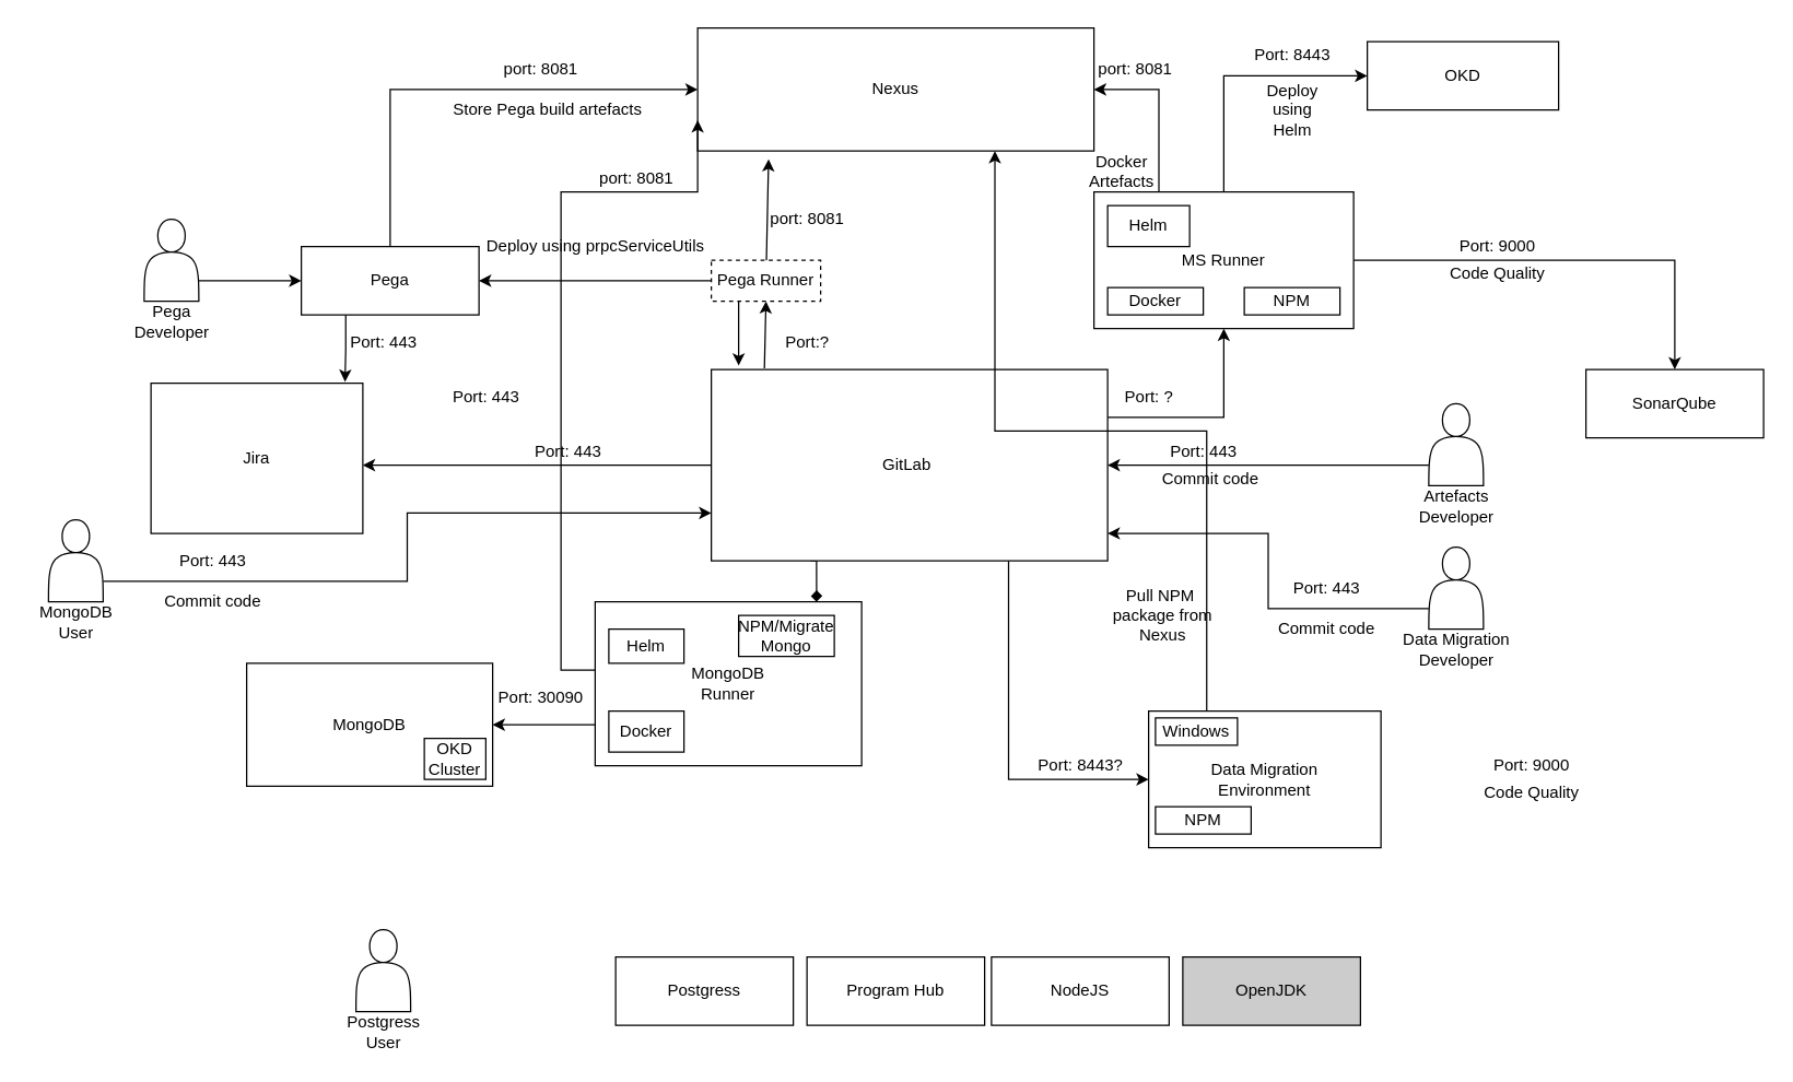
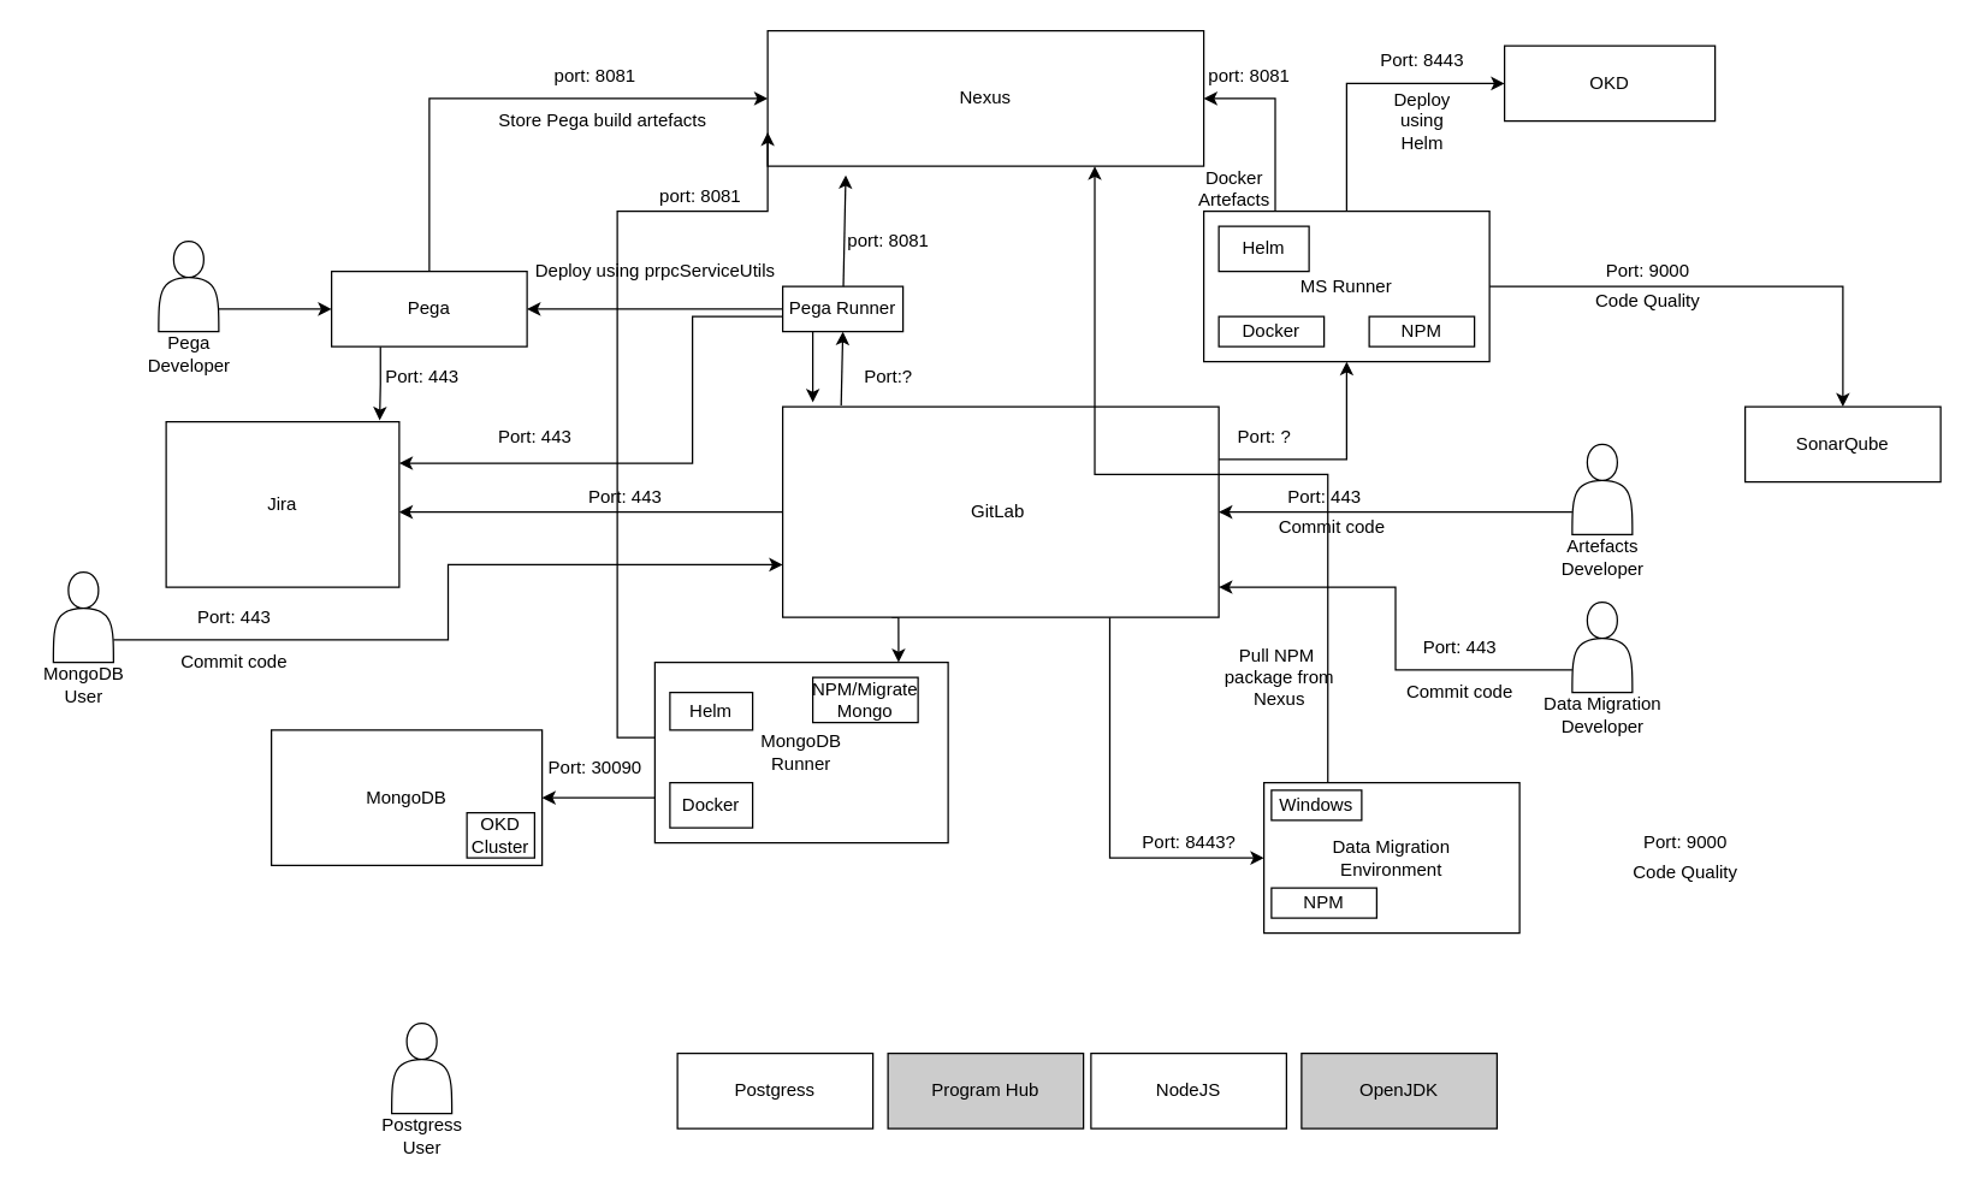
  <mxCell id="0" />
  <mxCell id="1" parent="0" />
  <mxCell id="2" style="edgeStyle=orthogonalEdgeStyle;rounded=0;orthogonalLoop=1;jettySize=auto;html=1;exitX=0.25;exitY=0;exitDx=0;exitDy=0;entryX=1;entryY=0.5;entryDx=0;entryDy=0;" parent="1" source="4" target="10" edge="1"><mxGeometry relative="1" as="geometry" /></mxCell>
  <mxCell id="3" style="edgeStyle=orthogonalEdgeStyle;rounded=0;orthogonalLoop=1;jettySize=auto;html=1;exitX=1;exitY=0.5;exitDx=0;exitDy=0;entryX=0.5;entryY=0;entryDx=0;entryDy=0;" parent="1" source="4" target="20" edge="1"><mxGeometry relative="1" as="geometry" /></mxCell>
  <mxCell id="4" value="MS Runner" style="rounded=0;whiteSpace=wrap;html=1;fillColor=#FFFFFF;" parent="1" vertex="1"><mxGeometry x="800" y="140" width="190" height="100" as="geometry" /></mxCell>
  <mxCell id="5" style="edgeStyle=orthogonalEdgeStyle;rounded=0;orthogonalLoop=1;jettySize=auto;html=1;exitX=0;exitY=0.5;exitDx=0;exitDy=0;" parent="1" source="9" edge="1"><mxGeometry relative="1" as="geometry"><mxPoint x="265" y="340" as="targetPoint" /></mxGeometry></mxCell>
  <mxCell id="6" style="edgeStyle=orthogonalEdgeStyle;rounded=0;orthogonalLoop=1;jettySize=auto;html=1;exitX=1;exitY=0.25;exitDx=0;exitDy=0;entryX=0.5;entryY=1;entryDx=0;entryDy=0;" parent="1" source="9" target="4" edge="1"><mxGeometry relative="1" as="geometry" /></mxCell>
  <mxCell id="7" style="edgeStyle=orthogonalEdgeStyle;rounded=0;orthogonalLoop=1;jettySize=auto;html=1;exitX=0.75;exitY=1;exitDx=0;exitDy=0;entryX=0;entryY=0.5;entryDx=0;entryDy=0;" parent="1" source="9" target="18" edge="1"><mxGeometry relative="1" as="geometry"><Array as="points"><mxPoint x="738" y="570" /></Array></mxGeometry></mxCell>
- <mxCell id="8" style="edgeStyle=orthogonalEdgeStyle;rounded=0;orthogonalLoop=1;jettySize=auto;html=1;exitX=0.25;exitY=1;exitDx=0;exitDy=0;entryX=0.831;entryY=0;entryDx=0;entryDy=0;entryPerimeter=0;endArrow=diamond;" edge="1" parent="1" source="9" target="72"><mxGeometry relative="1" as="geometry" /></mxCell>
+ <mxCell id="8" style="edgeStyle=orthogonalEdgeStyle;rounded=0;orthogonalLoop=1;jettySize=auto;html=1;exitX=0.25;exitY=1;exitDx=0;exitDy=0;entryX=0.831;entryY=0;entryDx=0;entryDy=0;entryPerimeter=0;" edge="1" parent="1" source="9" target="72"><mxGeometry relative="1" as="geometry" /></mxCell>
  <mxCell id="9" value="GitLab&amp;nbsp;" style="rounded=0;whiteSpace=wrap;html=1;" parent="1" vertex="1"><mxGeometry x="520" y="270" width="290" height="140" as="geometry" /></mxCell>
  <mxCell id="10" value="Nexus" style="rounded=0;whiteSpace=wrap;html=1;" parent="1" vertex="1"><mxGeometry x="510" y="20" width="290" height="90" as="geometry" /></mxCell>
  <mxCell id="11" value="" style="shape=actor;whiteSpace=wrap;html=1;" parent="1" vertex="1"><mxGeometry x="1045" y="295" width="40" height="60" as="geometry" /></mxCell>
  <mxCell id="12" value="Artefacts &lt;br&gt;Developer" style="text;html=1;align=center;verticalAlign=middle;resizable=0;points=[];autosize=1;" parent="1" vertex="1"><mxGeometry x="1020" y="355" width="90" height="30" as="geometry" /></mxCell>
  <mxCell id="13" style="edgeStyle=orthogonalEdgeStyle;rounded=0;orthogonalLoop=1;jettySize=auto;html=1;entryX=0;entryY=0.75;entryDx=0;entryDy=0;" edge="1" parent="1" source="72" target="10"><mxGeometry relative="1" as="geometry"><Array as="points"><mxPoint x="410" y="490" /><mxPoint x="410" y="140" /><mxPoint x="510" y="140" /></Array></mxGeometry></mxCell>
  <mxCell id="14" value="MongoDB" style="rounded=0;whiteSpace=wrap;html=1;" parent="1" vertex="1"><mxGeometry x="180" y="485" width="180" height="90" as="geometry" /></mxCell>
  <mxCell id="15" value="Postgress" style="rounded=0;whiteSpace=wrap;html=1;" parent="1" vertex="1"><mxGeometry x="450" y="700" width="130" height="50" as="geometry" /></mxCell>
- <mxCell id="16" value="Program Hub" style="rounded=0;whiteSpace=wrap;html=1;" parent="1" vertex="1"><mxGeometry x="590" y="700" width="130" height="50" as="geometry" /></mxCell>
+ <mxCell id="16" value="Program Hub" style="rounded=0;whiteSpace=wrap;html=1;fillColor=#cccccc;" parent="1" vertex="1"><mxGeometry x="590" y="700" width="130" height="50" as="geometry" /></mxCell>
  <mxCell id="17" style="edgeStyle=orthogonalEdgeStyle;rounded=0;orthogonalLoop=1;jettySize=auto;html=1;exitX=0.25;exitY=0;exitDx=0;exitDy=0;entryX=0.75;entryY=1;entryDx=0;entryDy=0;" edge="1" parent="1" source="18" target="10"><mxGeometry relative="1" as="geometry"><mxPoint x="730" y="120" as="targetPoint" /></mxGeometry></mxCell>
  <mxCell id="18" value="Data Migration &lt;br&gt;Environment" style="rounded=0;whiteSpace=wrap;html=1;" parent="1" vertex="1"><mxGeometry x="840" y="520" width="170" height="100" as="geometry" /></mxCell>
  <mxCell id="19" value="OKD" style="rounded=0;whiteSpace=wrap;html=1;" parent="1" vertex="1"><mxGeometry x="1000" y="30" width="140" height="50" as="geometry" /></mxCell>
  <mxCell id="20" value="SonarQube" style="rounded=0;whiteSpace=wrap;html=1;" parent="1" vertex="1"><mxGeometry x="1160" y="270" width="130" height="50" as="geometry" /></mxCell>
  <mxCell id="21" value="NPM" style="rounded=0;whiteSpace=wrap;html=1;" parent="1" vertex="1"><mxGeometry x="910" y="210" width="70" height="20" as="geometry" /></mxCell>
  <mxCell id="22" value="Helm" style="rounded=0;whiteSpace=wrap;html=1;" parent="1" vertex="1"><mxGeometry x="810" y="150" width="60" height="30" as="geometry" /></mxCell>
  <mxCell id="23" value="OpenJDK" style="rounded=0;whiteSpace=wrap;html=1;fillColor=#CCCCCC;" parent="1" vertex="1"><mxGeometry x="865" y="700" width="130" height="50" as="geometry" /></mxCell>
  <mxCell id="24" value="NodeJS" style="rounded=0;whiteSpace=wrap;html=1;" parent="1" vertex="1"><mxGeometry x="725" y="700" width="130" height="50" as="geometry" /></mxCell>
  <mxCell id="25" style="edgeStyle=orthogonalEdgeStyle;rounded=0;orthogonalLoop=1;jettySize=auto;html=1;exitX=0;exitY=0.75;exitDx=0;exitDy=0;entryX=1;entryY=0.857;entryDx=0;entryDy=0;entryPerimeter=0;" parent="1" source="26" target="9" edge="1"><mxGeometry relative="1" as="geometry" /></mxCell>
  <mxCell id="26" value="" style="shape=actor;whiteSpace=wrap;html=1;" parent="1" vertex="1"><mxGeometry x="1045" y="400" width="40" height="60" as="geometry" /></mxCell>
  <mxCell id="27" value="Data Migration&lt;br&gt;Developer" style="text;html=1;align=center;verticalAlign=middle;resizable=0;points=[];autosize=1;" parent="1" vertex="1"><mxGeometry x="1020" y="460" width="90" height="30" as="geometry" /></mxCell>
  <mxCell id="28" style="edgeStyle=orthogonalEdgeStyle;rounded=0;orthogonalLoop=1;jettySize=auto;html=1;exitX=0.5;exitY=0;exitDx=0;exitDy=0;entryX=0;entryY=0.5;entryDx=0;entryDy=0;" parent="1" source="30" target="10" edge="1"><mxGeometry relative="1" as="geometry" /></mxCell>
  <mxCell id="29" style="edgeStyle=orthogonalEdgeStyle;rounded=0;orthogonalLoop=1;jettySize=auto;html=1;exitX=0.25;exitY=1;exitDx=0;exitDy=0;entryX=0.916;entryY=-0.009;entryDx=0;entryDy=0;entryPerimeter=0;" edge="1" parent="1" source="30" target="34"><mxGeometry relative="1" as="geometry" /></mxCell>
  <mxCell id="30" value="Pega" style="rounded=0;whiteSpace=wrap;html=1;" parent="1" vertex="1"><mxGeometry x="220" y="180" width="130" height="50" as="geometry" /></mxCell>
  <mxCell id="31" style="edgeStyle=orthogonalEdgeStyle;rounded=0;orthogonalLoop=1;jettySize=auto;html=1;exitX=1;exitY=0.75;exitDx=0;exitDy=0;entryX=0;entryY=0.5;entryDx=0;entryDy=0;" edge="1" parent="1" source="32" target="30"><mxGeometry relative="1" as="geometry" /></mxCell>
  <mxCell id="32" value="" style="shape=actor;whiteSpace=wrap;html=1;" parent="1" vertex="1"><mxGeometry x="105" y="160" width="40" height="60" as="geometry" /></mxCell>
  <mxCell id="33" value="Pega &lt;br&gt;Developer" style="text;html=1;align=center;verticalAlign=middle;resizable=0;points=[];autosize=1;" parent="1" vertex="1"><mxGeometry x="90" y="220" width="70" height="30" as="geometry" /></mxCell>
  <mxCell id="34" value="Jira" style="rounded=0;whiteSpace=wrap;html=1;" parent="1" vertex="1"><mxGeometry x="110" y="280" width="155" height="110" as="geometry" /></mxCell>
  <mxCell id="35" value="port: 8081" style="text;html=1;align=center;verticalAlign=middle;resizable=0;points=[];autosize=1;" parent="1" vertex="1"><mxGeometry x="360" y="40" width="70" height="20" as="geometry" /></mxCell>
  <mxCell id="36" value="Port: 443" style="text;html=1;align=center;verticalAlign=middle;resizable=0;points=[];autosize=1;" parent="1" vertex="1"><mxGeometry x="385" y="320" width="60" height="20" as="geometry" /></mxCell>
  <mxCell id="37" value="Store Pega build artefacts" style="text;html=1;align=center;verticalAlign=middle;resizable=0;points=[];autosize=1;" parent="1" vertex="1"><mxGeometry x="325" y="70" width="150" height="20" as="geometry" /></mxCell>
+ <mxCell id="38" style="edgeStyle=orthogonalEdgeStyle;rounded=0;orthogonalLoop=1;jettySize=auto;html=1;exitX=0.25;exitY=1;exitDx=0;exitDy=0;entryX=1;entryY=0.25;entryDx=0;entryDy=0;" parent="1" source="40" target="34" edge="1"><mxGeometry relative="1" as="geometry"><Array as="points"><mxPoint x="540" y="210" /><mxPoint x="460" y="210" /><mxPoint x="460" y="308" /></Array></mxGeometry></mxCell>
  <mxCell id="39" style="edgeStyle=orthogonalEdgeStyle;rounded=0;orthogonalLoop=1;jettySize=auto;html=1;exitX=0.25;exitY=1;exitDx=0;exitDy=0;entryX=0.069;entryY=-0.021;entryDx=0;entryDy=0;entryPerimeter=0;" parent="1" source="40" target="9" edge="1"><mxGeometry relative="1" as="geometry"><Array as="points"><mxPoint x="540" y="240" /><mxPoint x="540" y="240" /></Array></mxGeometry></mxCell>
- <mxCell id="40" value="Pega Runner" style="rounded=0;whiteSpace=wrap;html=1;dashed=1;" parent="1" vertex="1"><mxGeometry x="520" y="190" width="80" height="30" as="geometry" /></mxCell>
+ <mxCell id="40" value="Pega Runner" style="rounded=0;whiteSpace=wrap;html=1;" parent="1" vertex="1"><mxGeometry x="520" y="190" width="80" height="30" as="geometry" /></mxCell>
  <mxCell id="41" value="" style="endArrow=classic;html=1;entryX=0.179;entryY=1.067;entryDx=0;entryDy=0;entryPerimeter=0;" parent="1" source="40" target="10" edge="1"><mxGeometry width="50" height="50" relative="1" as="geometry"><mxPoint x="500" y="250" as="sourcePoint" /><mxPoint x="557" y="110" as="targetPoint" /></mxGeometry></mxCell>
  <mxCell id="42" value="port: 8081" style="text;html=1;align=center;verticalAlign=middle;resizable=0;points=[];autosize=1;" parent="1" vertex="1"><mxGeometry x="555" y="150" width="70" height="20" as="geometry" /></mxCell>
  <mxCell id="43" value="Port: 443" style="text;html=1;align=center;verticalAlign=middle;resizable=0;points=[];autosize=1;" parent="1" vertex="1"><mxGeometry x="325" y="280" width="60" height="20" as="geometry" /></mxCell>
  <mxCell id="44" value="" style="endArrow=classic;html=1;exitX=0;exitY=0.5;exitDx=0;exitDy=0;entryX=1;entryY=0.5;entryDx=0;entryDy=0;" parent="1" source="40" target="30" edge="1"><mxGeometry width="50" height="50" relative="1" as="geometry"><mxPoint x="500" y="250" as="sourcePoint" /><mxPoint x="550" y="200" as="targetPoint" /></mxGeometry></mxCell>
  <mxCell id="45" value="Deploy using prpcServiceUtils" style="text;html=1;align=center;verticalAlign=middle;resizable=0;points=[];autosize=1;" parent="1" vertex="1"><mxGeometry x="350" y="170" width="170" height="20" as="geometry" /></mxCell>
  <mxCell id="46" value="" style="endArrow=classic;html=1;exitX=0.134;exitY=-0.007;exitDx=0;exitDy=0;exitPerimeter=0;entryX=0.5;entryY=1;entryDx=0;entryDy=0;" parent="1" source="9" target="40" edge="1"><mxGeometry width="50" height="50" relative="1" as="geometry"><mxPoint x="500" y="250" as="sourcePoint" /><mxPoint x="550" y="200" as="targetPoint" /></mxGeometry></mxCell>
  <mxCell id="47" value="Port:?" style="text;html=1;align=center;verticalAlign=middle;resizable=0;points=[];autosize=1;" parent="1" vertex="1"><mxGeometry x="565" y="240" width="50" height="20" as="geometry" /></mxCell>
  <mxCell id="48" value="" style="endArrow=classic;html=1;exitX=0;exitY=0.75;exitDx=0;exitDy=0;" parent="1" source="11" edge="1"><mxGeometry width="50" height="50" relative="1" as="geometry"><mxPoint x="800" y="250" as="sourcePoint" /><mxPoint x="810" y="340" as="targetPoint" /></mxGeometry></mxCell>
  <mxCell id="49" value="Port: 443" style="text;html=1;align=center;verticalAlign=middle;resizable=0;points=[];autosize=1;" parent="1" vertex="1"><mxGeometry x="850" y="320" width="60" height="20" as="geometry" /></mxCell>
  <mxCell id="50" value="Commit code" style="text;html=1;align=center;verticalAlign=middle;resizable=0;points=[];autosize=1;" parent="1" vertex="1"><mxGeometry x="840" y="340" width="90" height="20" as="geometry" /></mxCell>
  <mxCell id="51" style="edgeStyle=orthogonalEdgeStyle;rounded=0;orthogonalLoop=1;jettySize=auto;html=1;exitX=0.5;exitY=0;exitDx=0;exitDy=0;entryX=0;entryY=0.5;entryDx=0;entryDy=0;" parent="1" source="4" target="19" edge="1"><mxGeometry relative="1" as="geometry" /></mxCell>
  <mxCell id="52" value="Port: 8443" style="text;html=1;align=center;verticalAlign=middle;resizable=0;points=[];autosize=1;" parent="1" vertex="1"><mxGeometry x="910" y="30" width="70" height="20" as="geometry" /></mxCell>
  <mxCell id="53" value="Docker" style="rounded=0;whiteSpace=wrap;html=1;" parent="1" vertex="1"><mxGeometry x="810" y="210" width="70" height="20" as="geometry" /></mxCell>
  <mxCell id="54" value="Port: ?" style="text;html=1;align=center;verticalAlign=middle;resizable=0;points=[];autosize=1;" parent="1" vertex="1"><mxGeometry x="815" y="280" width="50" height="20" as="geometry" /></mxCell>
  <mxCell id="55" value="Deploy&lt;br&gt;using&lt;br&gt;Helm" style="text;html=1;align=center;verticalAlign=middle;resizable=0;points=[];autosize=1;" parent="1" vertex="1"><mxGeometry x="920" y="55" width="50" height="50" as="geometry" /></mxCell>
  <mxCell id="56" value="port: 8081" style="text;html=1;align=center;verticalAlign=middle;resizable=0;points=[];autosize=1;" parent="1" vertex="1"><mxGeometry x="795" y="40" width="70" height="20" as="geometry" /></mxCell>
  <mxCell id="57" value="Docker&lt;br&gt;Artefacts" style="text;html=1;align=center;verticalAlign=middle;resizable=0;points=[];autosize=1;" parent="1" vertex="1"><mxGeometry x="790" y="110" width="60" height="30" as="geometry" /></mxCell>
  <mxCell id="58" value="Port: 443" style="text;html=1;align=center;verticalAlign=middle;resizable=0;points=[];autosize=1;" parent="1" vertex="1"><mxGeometry x="940" y="420" width="60" height="20" as="geometry" /></mxCell>
  <mxCell id="59" value="Commit code" style="text;html=1;align=center;verticalAlign=middle;resizable=0;points=[];autosize=1;" parent="1" vertex="1"><mxGeometry x="925" y="450" width="90" height="20" as="geometry" /></mxCell>
  <mxCell id="60" value="NPM" style="rounded=0;whiteSpace=wrap;html=1;" parent="1" vertex="1"><mxGeometry x="845" y="590" width="70" height="20" as="geometry" /></mxCell>
  <mxCell id="61" value="Port: 9000" style="text;html=1;align=center;verticalAlign=middle;resizable=0;points=[];autosize=1;" parent="1" vertex="1"><mxGeometry x="1060" y="170" width="70" height="20" as="geometry" /></mxCell>
  <mxCell id="62" value="Code Quality" style="text;html=1;align=center;verticalAlign=middle;resizable=0;points=[];autosize=1;" parent="1" vertex="1"><mxGeometry x="1055" y="190" width="80" height="20" as="geometry" /></mxCell>
  <mxCell id="63" value="Port: 9000" style="text;html=1;align=center;verticalAlign=middle;resizable=0;points=[];autosize=1;" parent="1" vertex="1"><mxGeometry x="1085" y="550" width="70" height="20" as="geometry" /></mxCell>
  <mxCell id="64" value="Code Quality" style="text;html=1;align=center;verticalAlign=middle;resizable=0;points=[];autosize=1;" parent="1" vertex="1"><mxGeometry x="1080" y="570" width="80" height="20" as="geometry" /></mxCell>
  <mxCell id="65" value="Postgress &lt;br&gt;User" style="text;html=1;align=center;verticalAlign=middle;resizable=0;points=[];autosize=1;" parent="1" vertex="1"><mxGeometry x="245" y="740" width="70" height="30" as="geometry" /></mxCell>
  <mxCell id="66" value="" style="shape=actor;whiteSpace=wrap;html=1;" parent="1" vertex="1"><mxGeometry x="260" y="680" width="40" height="60" as="geometry" /></mxCell>
  <mxCell id="67" style="edgeStyle=orthogonalEdgeStyle;rounded=0;orthogonalLoop=1;jettySize=auto;html=1;exitX=1;exitY=0.75;exitDx=0;exitDy=0;entryX=0;entryY=0.75;entryDx=0;entryDy=0;" edge="1" parent="1" source="68" target="9"><mxGeometry relative="1" as="geometry" /></mxCell>
  <mxCell id="68" value="" style="shape=actor;whiteSpace=wrap;html=1;" parent="1" vertex="1"><mxGeometry x="35" y="380" width="40" height="60" as="geometry" /></mxCell>
  <mxCell id="69" value="MongoDB &lt;br&gt;User" style="text;html=1;align=center;verticalAlign=middle;resizable=0;points=[];autosize=1;" parent="1" vertex="1"><mxGeometry x="20" y="440" width="70" height="30" as="geometry" /></mxCell>
  <mxCell id="70" value="Port: 443" style="text;html=1;align=center;verticalAlign=middle;resizable=0;points=[];autosize=1;" vertex="1" parent="1"><mxGeometry x="250" y="240" width="60" height="20" as="geometry" /></mxCell>
  <mxCell id="71" style="edgeStyle=orthogonalEdgeStyle;rounded=0;orthogonalLoop=1;jettySize=auto;html=1;exitX=0;exitY=0.75;exitDx=0;exitDy=0;" edge="1" parent="1" source="72" target="14"><mxGeometry relative="1" as="geometry" /></mxCell>
  <mxCell id="72" value="MongoDB &lt;br&gt;Runner" style="rounded=0;whiteSpace=wrap;html=1;" vertex="1" parent="1"><mxGeometry x="435" y="440" width="195" height="120" as="geometry" /></mxCell>
  <mxCell id="73" value="OKD Cluster" style="rounded=0;whiteSpace=wrap;html=1;" vertex="1" parent="1"><mxGeometry x="310" y="540" width="45" height="30" as="geometry" /></mxCell>
  <mxCell id="74" value="Docker" style="rounded=0;whiteSpace=wrap;html=1;" vertex="1" parent="1"><mxGeometry x="445" y="520" width="55" height="30" as="geometry" /></mxCell>
  <mxCell id="75" value="Helm" style="rounded=0;whiteSpace=wrap;html=1;" vertex="1" parent="1"><mxGeometry x="445" y="460" width="55" height="25" as="geometry" /></mxCell>
  <mxCell id="76" value="NPM/Migrate Mongo" style="rounded=0;whiteSpace=wrap;html=1;" vertex="1" parent="1"><mxGeometry x="540" y="450" width="70" height="30" as="geometry" /></mxCell>
  <mxCell id="77" value="Port: 30090" style="text;html=1;align=center;verticalAlign=middle;resizable=0;points=[];autosize=1;" vertex="1" parent="1"><mxGeometry x="355" y="500" width="80" height="20" as="geometry" /></mxCell>
  <mxCell id="78" value="port: 8081" style="text;html=1;align=center;verticalAlign=middle;resizable=0;points=[];autosize=1;" vertex="1" parent="1"><mxGeometry x="430" y="120" width="70" height="20" as="geometry" /></mxCell>
  <mxCell id="79" value="Port: 443" style="text;html=1;align=center;verticalAlign=middle;resizable=0;points=[];autosize=1;" vertex="1" parent="1"><mxGeometry x="125" y="400" width="60" height="20" as="geometry" /></mxCell>
  <mxCell id="80" value="Commit code" style="text;html=1;align=center;verticalAlign=middle;resizable=0;points=[];autosize=1;" vertex="1" parent="1"><mxGeometry x="110" y="430" width="90" height="20" as="geometry" /></mxCell>
  <mxCell id="81" value="Windows" style="rounded=0;whiteSpace=wrap;html=1;" vertex="1" parent="1"><mxGeometry x="845" y="525" width="60" height="20" as="geometry" /></mxCell>
  <mxCell id="82" value="Port: 8443?" style="text;html=1;align=center;verticalAlign=middle;resizable=0;points=[];autosize=1;" vertex="1" parent="1"><mxGeometry x="750" y="550" width="80" height="20" as="geometry" /></mxCell>
  <mxCell id="83" value="Pull NPM&amp;nbsp;&lt;br&gt;package from &lt;br&gt;Nexus" style="text;html=1;align=center;verticalAlign=middle;resizable=0;points=[];autosize=1;" vertex="1" parent="1"><mxGeometry x="805" y="425" width="90" height="50" as="geometry" /></mxCell>
